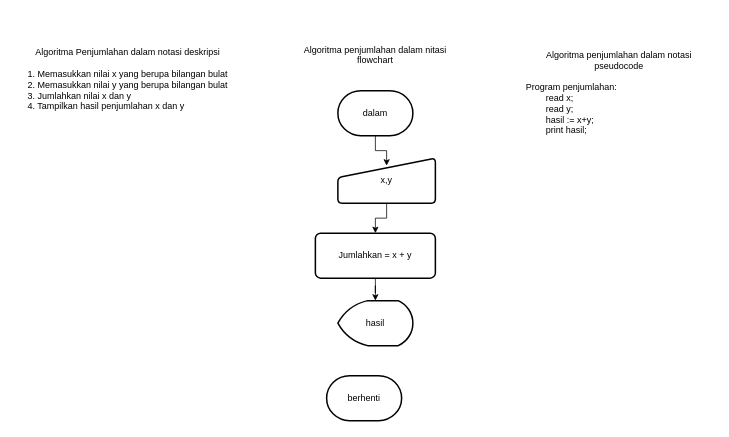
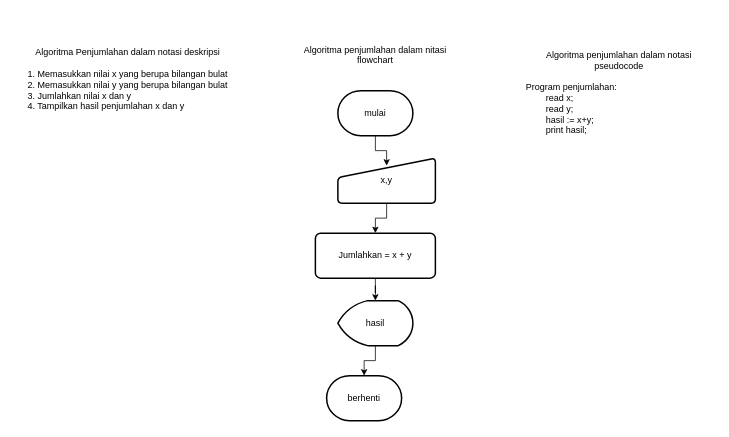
  <mxCell id="0" />
  <mxCell id="1" parent="0" />
  <mxCell id="2" value="&lt;div&gt;Algoritma Penjumlahan dalam notasi deskripsi&lt;/div&gt;&lt;div align=&quot;left&quot;&gt;&lt;br&gt;&lt;/div&gt;&lt;div align=&quot;left&quot;&gt;1. Memasukkan nilai x yang berupa bilangan bulat&lt;/div&gt;&lt;div align=&quot;left&quot;&gt;2. Memasukkan nilai y yang berupa bilangan bulat&lt;/div&gt;&lt;div align=&quot;left&quot;&gt;3. Jumlahkan nilai x dan y&lt;/div&gt;&lt;div align=&quot;left&quot;&gt;4. Tampilkan hasil penjumlahan x dan y&lt;br&gt;&lt;/div&gt;" style="text;html=1;strokeColor=none;fillColor=none;align=center;verticalAlign=middle;whiteSpace=wrap;rounded=0;" vertex="1" parent="1"><mxGeometry x="20" y="20" width="300" height="170" as="geometry" /></mxCell>
  <mxCell id="3" value="&lt;div&gt;Algoritma penjumlahan dalam nitasi flowchart&lt;/div&gt;&lt;div&gt;&lt;br&gt;&lt;/div&gt;" style="text;html=1;strokeColor=none;fillColor=none;align=center;verticalAlign=middle;whiteSpace=wrap;rounded=0;" vertex="1" parent="1"><mxGeometry x="390" y="60" width="220" height="40" as="geometry" /></mxCell>
  <mxCell id="4" style="edgeStyle=orthogonalEdgeStyle;rounded=0;orthogonalLoop=1;jettySize=auto;html=1;entryX=0.5;entryY=0.167;entryDx=0;entryDy=0;entryPerimeter=0;" edge="1" parent="1" source="5" target="7"><mxGeometry relative="1" as="geometry" /></mxCell>
- <mxCell id="5" value="dalam" style="strokeWidth=2;html=1;shape=mxgraph.flowchart.terminator;whiteSpace=wrap;" vertex="1" parent="1"><mxGeometry x="450" y="120" width="100" height="60" as="geometry" /></mxCell>
+ <mxCell id="5" value="mulai" style="strokeWidth=2;html=1;shape=mxgraph.flowchart.terminator;whiteSpace=wrap;" vertex="1" parent="1"><mxGeometry x="450" y="120" width="100" height="60" as="geometry" /></mxCell>
  <mxCell id="6" style="edgeStyle=orthogonalEdgeStyle;rounded=0;orthogonalLoop=1;jettySize=auto;html=1;entryX=0.5;entryY=0;entryDx=0;entryDy=0;" edge="1" parent="1" source="7" target="9"><mxGeometry relative="1" as="geometry" /></mxCell>
  <mxCell id="7" value="x,y" style="html=1;strokeWidth=2;shape=manualInput;whiteSpace=wrap;rounded=1;size=26;arcSize=11;" vertex="1" parent="1"><mxGeometry x="450" y="210" width="130" height="60" as="geometry" /></mxCell>
  <mxCell id="8" style="edgeStyle=orthogonalEdgeStyle;rounded=0;orthogonalLoop=1;jettySize=auto;html=1;" edge="1" parent="1" source="9" target="11"><mxGeometry relative="1" as="geometry" /></mxCell>
  <mxCell id="9" value="Jumlahkan = x + y" style="rounded=1;whiteSpace=wrap;html=1;absoluteArcSize=1;arcSize=14;strokeWidth=2;" vertex="1" parent="1"><mxGeometry x="420" y="310" width="160" height="60" as="geometry" /></mxCell>
+ <mxCell id="10" style="edgeStyle=orthogonalEdgeStyle;rounded=0;orthogonalLoop=1;jettySize=auto;html=1;" edge="1" parent="1" source="11" target="12"><mxGeometry relative="1" as="geometry" /></mxCell>
  <mxCell id="11" value="hasil" style="strokeWidth=2;html=1;shape=mxgraph.flowchart.display;whiteSpace=wrap;" vertex="1" parent="1"><mxGeometry x="450" y="400" width="100" height="60" as="geometry" /></mxCell>
  <mxCell id="12" value="berhenti" style="strokeWidth=2;html=1;shape=mxgraph.flowchart.terminator;whiteSpace=wrap;" vertex="1" parent="1"><mxGeometry x="435" y="500" width="100" height="60" as="geometry" /></mxCell>
  <mxCell id="13" value="&lt;div&gt;Algoritma penjumlahan dalam notasi pseudocode &lt;br&gt;&lt;/div&gt;&lt;div&gt;&lt;br&gt;&lt;/div&gt;&lt;div align=&quot;left&quot;&gt;Program penjumlahan:&lt;/div&gt;&lt;div align=&quot;left&quot;&gt;&lt;span style=&quot;white-space: pre;&quot;&gt;&#09;&lt;/span&gt;read x;&lt;/div&gt;&lt;div align=&quot;left&quot;&gt;&lt;span style=&quot;white-space: pre;&quot;&gt;&#09;&lt;/span&gt;read y;&lt;/div&gt;&lt;div align=&quot;left&quot;&gt;&lt;span style=&quot;white-space: pre;&quot;&gt;&#09;&lt;/span&gt;hasil := x+y;&lt;/div&gt;&lt;div align=&quot;left&quot;&gt;&lt;span style=&quot;white-space: pre;&quot;&gt;&#09;&lt;/span&gt;print hasil;&lt;br&gt;&lt;/div&gt;&lt;div&gt;&lt;br&gt;&lt;/div&gt;" style="text;html=1;strokeColor=none;fillColor=none;align=center;verticalAlign=middle;whiteSpace=wrap;rounded=0;" vertex="1" parent="1"><mxGeometry x="700" y="60" width="250" height="140" as="geometry" /></mxCell>
